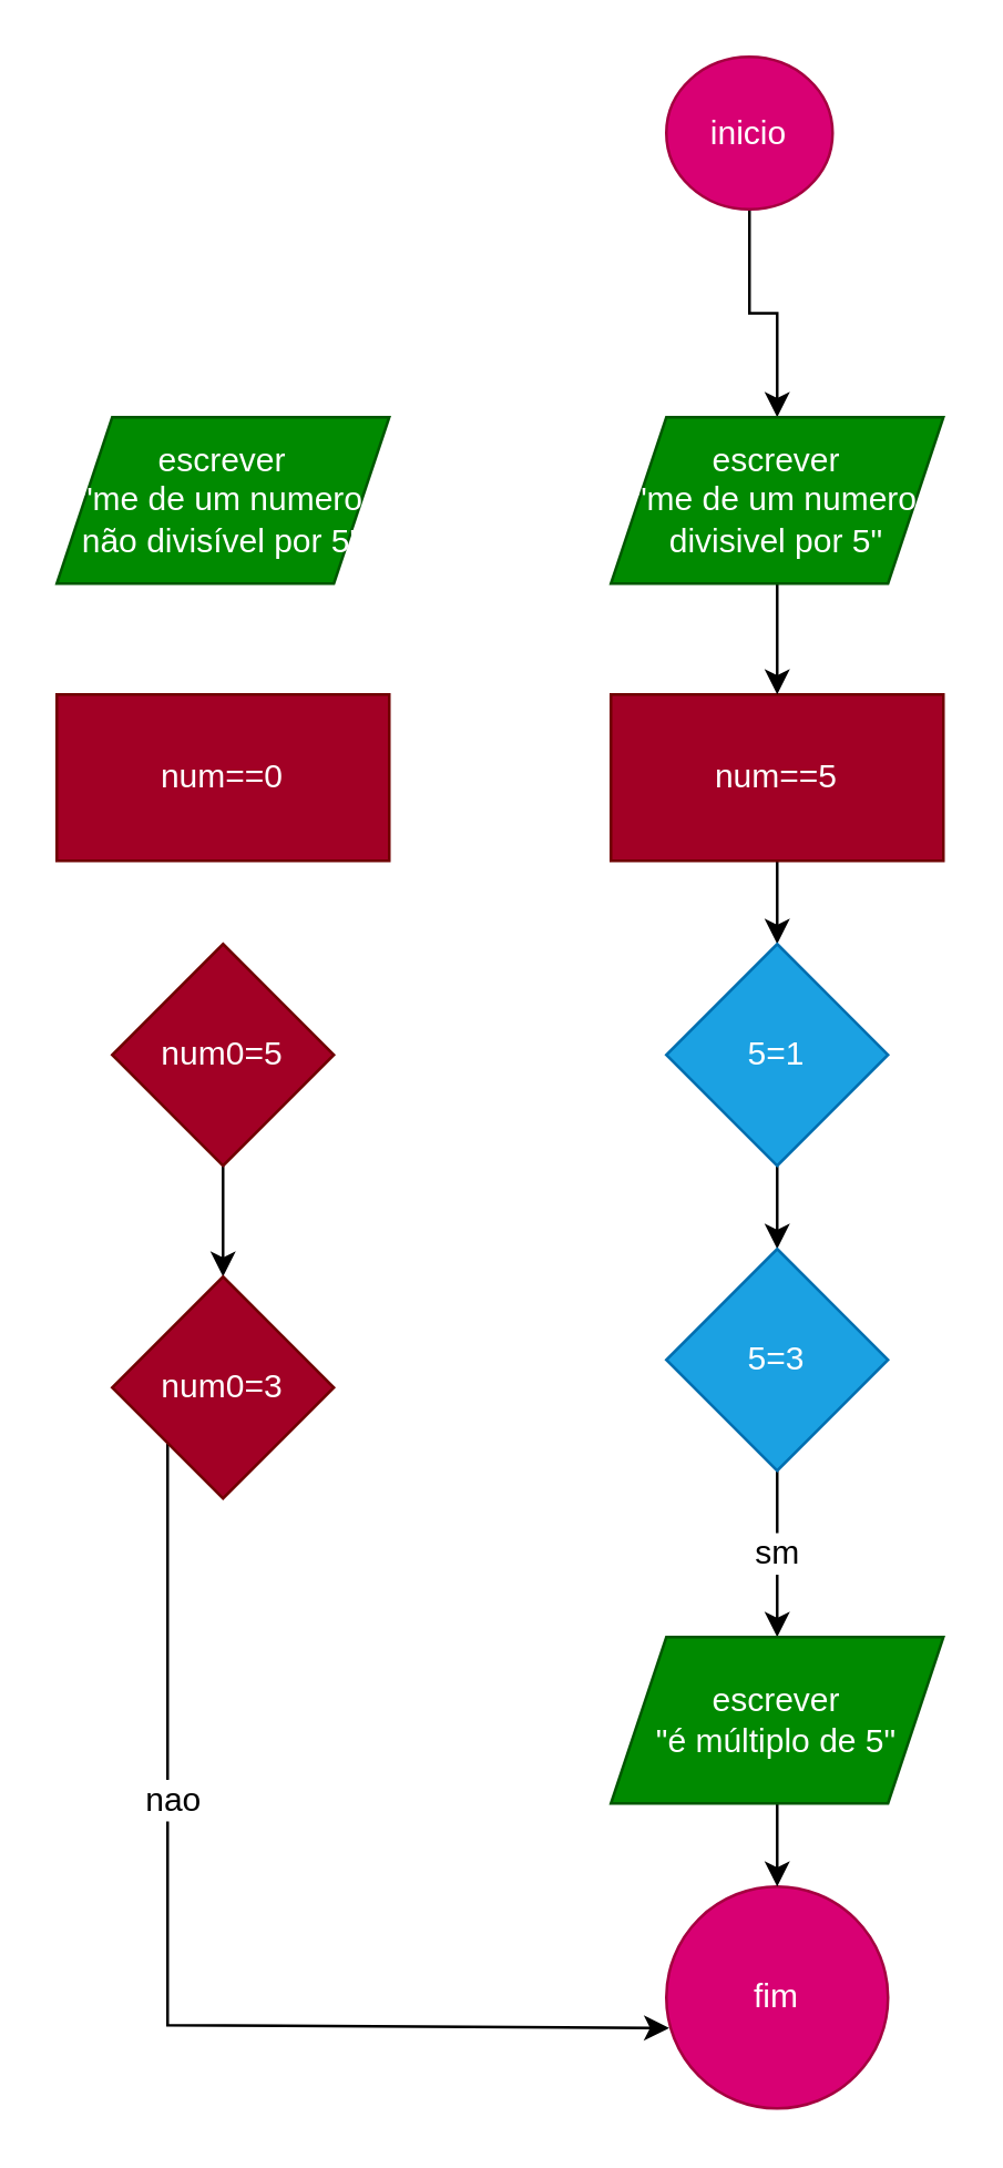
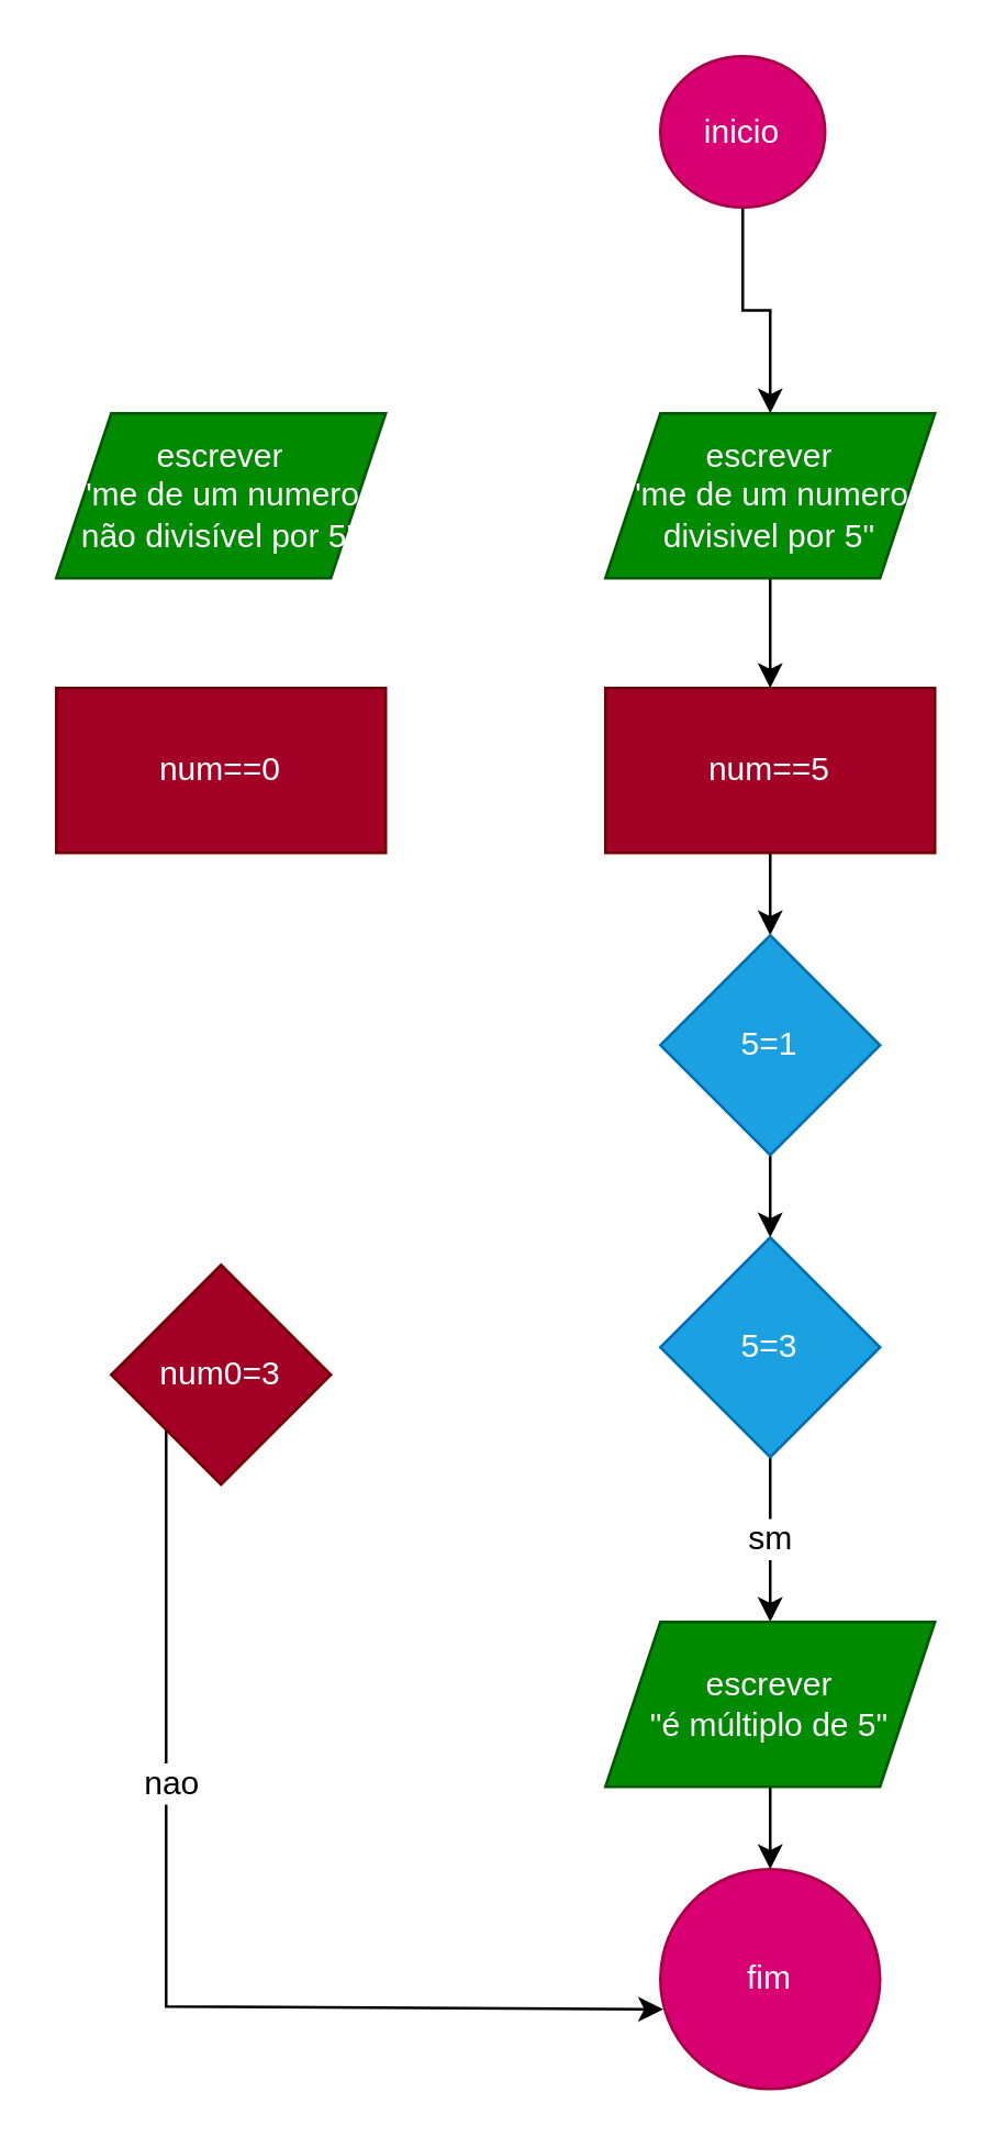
  <mxCell id="0" />
  <mxCell id="1" parent="0" />
  <mxCell id="2" value="" style="edgeStyle=orthogonalEdgeStyle;rounded=0;orthogonalLoop=1;jettySize=auto;html=1;" edge="1" parent="1" source="3" target="5"><mxGeometry relative="1" as="geometry" /></mxCell>
  <mxCell id="3" value="num==5" style="whiteSpace=wrap;html=1;rotation=0;fillColor=#a20025;fontColor=#ffffff;strokeColor=#6F0000;" vertex="1" parent="1"><mxGeometry x="220" y="250" width="120" height="60" as="geometry" /></mxCell>
  <mxCell id="4" value="" style="edgeStyle=orthogonalEdgeStyle;rounded=0;orthogonalLoop=1;jettySize=auto;html=1;fontFamily=Helvetica;fontSize=12;fontColor=default;" edge="1" parent="1" source="5" target="7"><mxGeometry relative="1" as="geometry" /></mxCell>
  <mxCell id="5" value="5=1" style="rhombus;whiteSpace=wrap;html=1;fillColor=#1ba1e2;fontColor=#ffffff;strokeColor=#006EAF;" vertex="1" parent="1"><mxGeometry x="240" y="340" width="80" height="80" as="geometry" /></mxCell>
  <mxCell id="6" value="sm" style="edgeStyle=orthogonalEdgeStyle;rounded=0;orthogonalLoop=1;jettySize=auto;html=1;fontFamily=Helvetica;fontSize=12;fontColor=default;" edge="1" parent="1" source="7" target="12"><mxGeometry relative="1" as="geometry" /></mxCell>
  <mxCell id="7" value="5=3" style="rhombus;whiteSpace=wrap;html=1;fillColor=#1ba1e2;fontColor=#ffffff;strokeColor=#006EAF;" vertex="1" parent="1"><mxGeometry x="240" y="450" width="80" height="80" as="geometry" /></mxCell>
  <mxCell id="8" value="fim" style="ellipse;whiteSpace=wrap;html=1;fillColor=#d80073;strokeColor=#A50040;fontColor=#ffffff;" vertex="1" parent="1"><mxGeometry x="240" y="680" width="80" height="80" as="geometry" /></mxCell>
  <mxCell id="9" value="" style="edgeStyle=orthogonalEdgeStyle;rounded=0;orthogonalLoop=1;jettySize=auto;html=1;fontFamily=Helvetica;fontSize=12;fontColor=default;" edge="1" parent="1" source="10" target="20"><mxGeometry relative="1" as="geometry" /></mxCell>
  <mxCell id="10" value="inicio" style="ellipse;whiteSpace=wrap;html=1;fillColor=#d80073;strokeColor=#A50040;fontColor=#ffffff;" vertex="1" parent="1"><mxGeometry x="240" y="20" width="60" height="55" as="geometry" /></mxCell>
  <mxCell id="11" value="" style="edgeStyle=orthogonalEdgeStyle;rounded=0;orthogonalLoop=1;jettySize=auto;html=1;fontFamily=Helvetica;fontSize=12;fontColor=default;" edge="1" parent="1" source="12" target="8"><mxGeometry relative="1" as="geometry" /></mxCell>
  <mxCell id="12" value="escrever&lt;div&gt;&quot;é múltiplo de 5&lt;span style=&quot;background-color: transparent; color: light-dark(rgb(255, 255, 255), rgb(18, 18, 18));&quot;&gt;&quot;&lt;/span&gt;&lt;/div&gt;" style="shape=parallelogram;perimeter=parallelogramPerimeter;whiteSpace=wrap;html=1;fixedSize=1;fillColor=#008a00;fontColor=#ffffff;strokeColor=#005700;" vertex="1" parent="1"><mxGeometry x="220" y="590" width="120" height="60" as="geometry" /></mxCell>
  <mxCell id="13" value="num==0" style="whiteSpace=wrap;html=1;rotation=0;fillColor=#a20025;fontColor=#ffffff;strokeColor=#6F0000;" vertex="1" parent="1"><mxGeometry x="20" y="250" width="120" height="60" as="geometry" /></mxCell>
- <mxCell id="14" value="" style="edgeStyle=orthogonalEdgeStyle;rounded=0;orthogonalLoop=1;jettySize=auto;html=1;fontFamily=Helvetica;fontSize=12;fontColor=default;" edge="1" parent="1" source="15" target="18"><mxGeometry relative="1" as="geometry" /></mxCell>
- <mxCell id="15" value="num0=5" style="rhombus;whiteSpace=wrap;html=1;fillColor=#a20025;strokeColor=#6F0000;fontColor=#ffffff;" vertex="1" parent="1"><mxGeometry x="40" y="340" width="80" height="80" as="geometry" /></mxCell>
  <mxCell id="16" style="edgeStyle=orthogonalEdgeStyle;rounded=0;orthogonalLoop=1;jettySize=auto;html=1;fontFamily=Helvetica;fontSize=12;fontColor=default;entryX=0.013;entryY=0.638;entryDx=0;entryDy=0;entryPerimeter=0;" edge="1" parent="1" source="18" target="8"><mxGeometry relative="1" as="geometry"><mxPoint x="80" y="730" as="targetPoint" /><Array as="points"><mxPoint x="60" y="730" /></Array></mxGeometry></mxCell>
  <mxCell id="17" value="nao" style="edgeLabel;html=1;align=center;verticalAlign=middle;resizable=0;points=[];strokeColor=default;fontFamily=Helvetica;fontSize=12;fontColor=default;fillColor=default;" vertex="1" connectable="0" parent="16"><mxGeometry x="-0.345" y="1" relative="1" as="geometry"><mxPoint as="offset" /></mxGeometry></mxCell>
  <mxCell id="18" value="num0=3" style="rhombus;whiteSpace=wrap;html=1;fillColor=#a20025;strokeColor=#6F0000;fontColor=#ffffff;" vertex="1" parent="1"><mxGeometry x="40" y="460" width="80" height="80" as="geometry" /></mxCell>
  <mxCell id="19" value="" style="edgeStyle=orthogonalEdgeStyle;rounded=0;orthogonalLoop=1;jettySize=auto;html=1;fontFamily=Helvetica;fontSize=12;fontColor=default;" edge="1" parent="1" source="20" target="3"><mxGeometry relative="1" as="geometry" /></mxCell>
  <mxCell id="20" value="escrever&lt;div&gt;&quot;me de um numero&lt;/div&gt;&lt;div&gt;&lt;span style=&quot;background-color: transparent; color: light-dark(rgb(255, 255, 255), rgb(18, 18, 18));&quot;&gt;divisivel por 5&quot;&lt;/span&gt;&lt;/div&gt;" style="shape=parallelogram;perimeter=parallelogramPerimeter;whiteSpace=wrap;html=1;fixedSize=1;fillColor=#008a00;fontColor=#ffffff;strokeColor=#005700;" vertex="1" parent="1"><mxGeometry x="220" y="150" width="120" height="60" as="geometry" /></mxCell>
  <mxCell id="21" value="escrever&lt;div&gt;&quot;me de um numero&lt;/div&gt;&lt;div&gt;&lt;span style=&quot;background-color: transparent; color: light-dark(rgb(255, 255, 255), rgb(18, 18, 18));&quot;&gt;não divisível por 5&quot;&lt;/span&gt;&lt;/div&gt;" style="shape=parallelogram;perimeter=parallelogramPerimeter;whiteSpace=wrap;html=1;fixedSize=1;fillColor=#008a00;fontColor=#ffffff;strokeColor=#005700;" vertex="1" parent="1"><mxGeometry x="20" y="150" width="120" height="60" as="geometry" /></mxCell>
